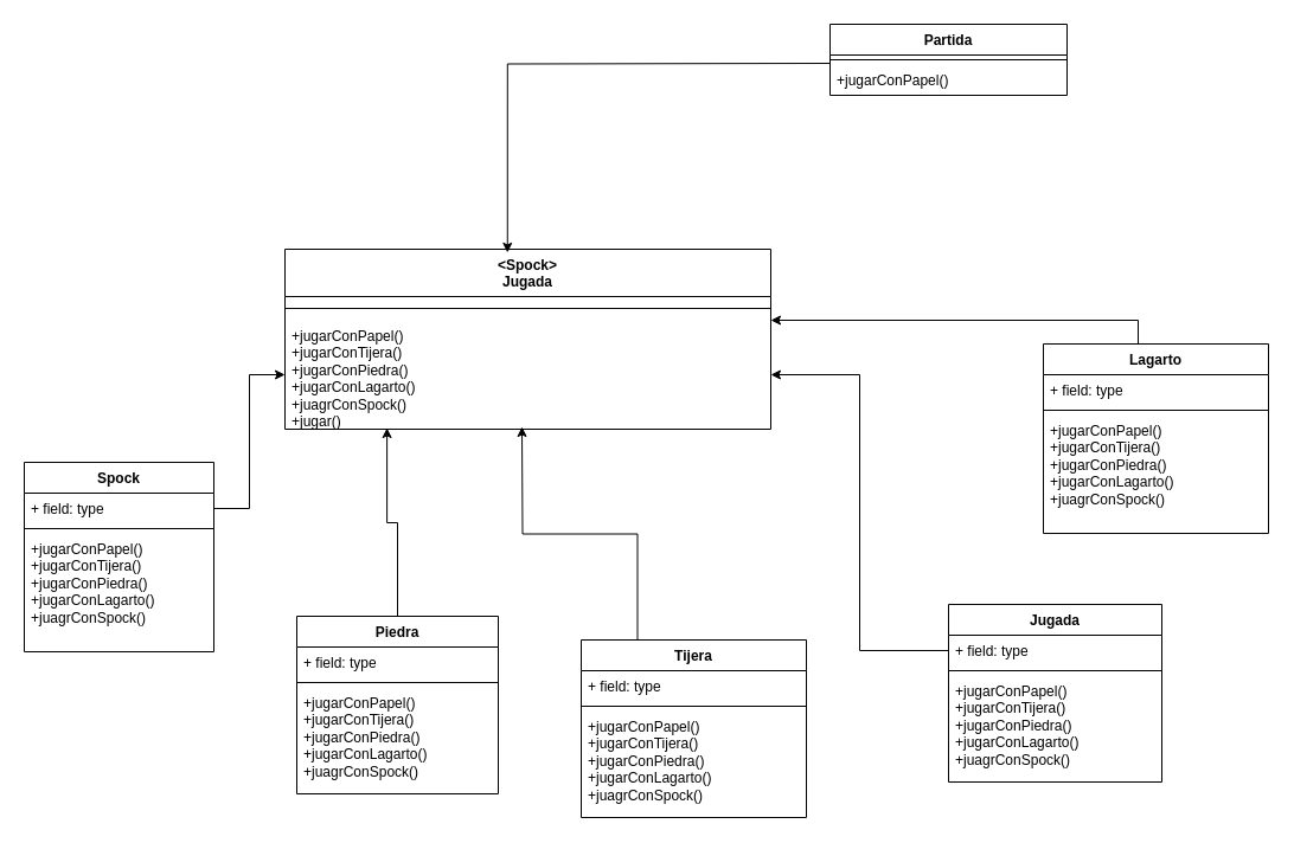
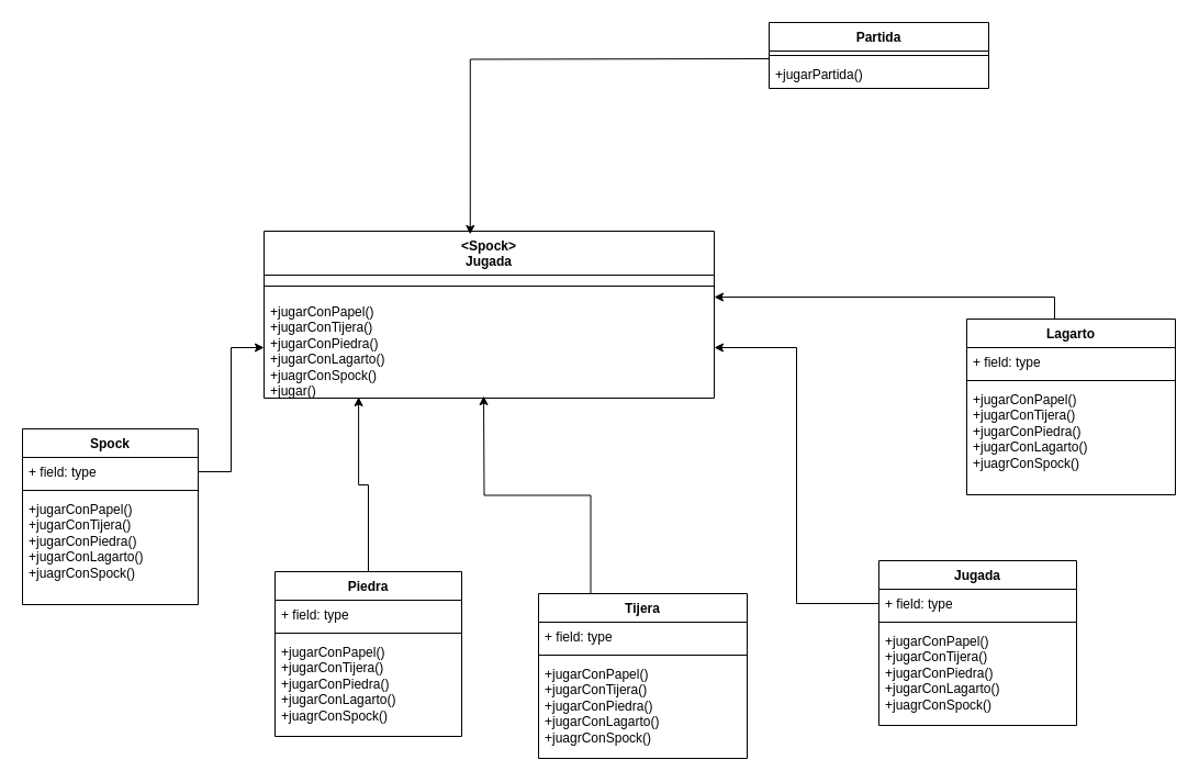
  <mxCell id="0" />
  <mxCell id="1" parent="0" />
  <mxCell id="2" value="Piedra" style="swimlane;fontStyle=1;align=center;verticalAlign=top;childLayout=stackLayout;horizontal=1;startSize=26;horizontalStack=0;resizeParent=1;resizeParentMax=0;resizeLast=0;collapsible=1;marginBottom=0;whiteSpace=wrap;html=1;" vertex="1" parent="1"><mxGeometry x="250" y="520" width="170" height="150" as="geometry" /></mxCell>
  <mxCell id="3" value="+ field: type" style="text;strokeColor=none;fillColor=none;align=left;verticalAlign=top;spacingLeft=4;spacingRight=4;overflow=hidden;rotatable=0;points=[[0,0.5],[1,0.5]];portConstraint=eastwest;whiteSpace=wrap;html=1;" vertex="1" parent="2"><mxGeometry y="26" width="170" height="26" as="geometry" /></mxCell>
  <mxCell id="4" value="" style="line;strokeWidth=1;fillColor=none;align=left;verticalAlign=middle;spacingTop=-1;spacingLeft=3;spacingRight=3;rotatable=0;labelPosition=right;points=[];portConstraint=eastwest;strokeColor=inherit;" vertex="1" parent="2"><mxGeometry y="52" width="170" height="8" as="geometry" /></mxCell>
  <mxCell id="5" value="+jugarConPapel()&lt;br&gt;+jugarConTijera()&lt;br&gt;+jugarConPiedra()&lt;br&gt;+jugarConLagarto()&lt;br&gt;+juagrConSpock()&lt;div&gt;&lt;br&gt;&lt;/div&gt;" style="text;strokeColor=none;fillColor=none;align=left;verticalAlign=top;spacingLeft=4;spacingRight=4;overflow=hidden;rotatable=0;points=[[0,0.5],[1,0.5]];portConstraint=eastwest;whiteSpace=wrap;html=1;" vertex="1" parent="2"><mxGeometry y="60" width="170" height="90" as="geometry" /></mxCell>
  <mxCell id="6" value="&amp;lt;Spock&amp;gt;&lt;br&gt;Jugada" style="swimlane;fontStyle=1;align=center;verticalAlign=top;childLayout=stackLayout;horizontal=1;startSize=40;horizontalStack=0;resizeParent=1;resizeParentMax=0;resizeLast=0;collapsible=1;marginBottom=0;whiteSpace=wrap;html=1;" vertex="1" parent="1"><mxGeometry x="240" y="210" width="410" height="152" as="geometry" /></mxCell>
  <mxCell id="7" value="" style="line;strokeWidth=1;fillColor=none;align=left;verticalAlign=middle;spacingTop=-1;spacingLeft=3;spacingRight=3;rotatable=0;labelPosition=right;points=[];portConstraint=eastwest;strokeColor=inherit;" vertex="1" parent="6"><mxGeometry y="40" width="410" height="20" as="geometry" /></mxCell>
  <mxCell id="8" value="+jugarConPapel()&lt;br&gt;+jugarConTijera()&lt;br&gt;+jugarConPiedra()&lt;br&gt;+jugarConLagarto()&lt;br&gt;+juagrConSpock()&lt;br&gt;&lt;div&gt;+jugar()&lt;/div&gt;" style="text;strokeColor=none;fillColor=none;align=left;verticalAlign=top;spacingLeft=4;spacingRight=4;overflow=hidden;rotatable=0;points=[[0,0.5],[1,0.5]];portConstraint=eastwest;whiteSpace=wrap;html=1;" vertex="1" parent="6"><mxGeometry y="60" width="410" height="92" as="geometry" /></mxCell>
  <mxCell id="9" style="edgeStyle=orthogonalEdgeStyle;rounded=0;orthogonalLoop=1;jettySize=auto;html=1;exitX=0.25;exitY=0;exitDx=0;exitDy=0;" edge="1" parent="1" source="10"><mxGeometry relative="1" as="geometry"><mxPoint x="440" y="360" as="targetPoint" /></mxGeometry></mxCell>
  <mxCell id="10" value="Tijera" style="swimlane;fontStyle=1;align=center;verticalAlign=top;childLayout=stackLayout;horizontal=1;startSize=26;horizontalStack=0;resizeParent=1;resizeParentMax=0;resizeLast=0;collapsible=1;marginBottom=0;whiteSpace=wrap;html=1;" vertex="1" parent="1"><mxGeometry x="490" y="540" width="190" height="150" as="geometry" /></mxCell>
  <mxCell id="11" value="+ field: type" style="text;strokeColor=none;fillColor=none;align=left;verticalAlign=top;spacingLeft=4;spacingRight=4;overflow=hidden;rotatable=0;points=[[0,0.5],[1,0.5]];portConstraint=eastwest;whiteSpace=wrap;html=1;" vertex="1" parent="10"><mxGeometry y="26" width="190" height="26" as="geometry" /></mxCell>
  <mxCell id="12" value="" style="line;strokeWidth=1;fillColor=none;align=left;verticalAlign=middle;spacingTop=-1;spacingLeft=3;spacingRight=3;rotatable=0;labelPosition=right;points=[];portConstraint=eastwest;strokeColor=inherit;" vertex="1" parent="10"><mxGeometry y="52" width="190" height="8" as="geometry" /></mxCell>
  <mxCell id="13" value="+jugarConPapel()&lt;br&gt;+jugarConTijera()&lt;br&gt;+jugarConPiedra()&lt;br&gt;+jugarConLagarto()&lt;br&gt;+juagrConSpock()&lt;div&gt;&lt;br&gt;&lt;/div&gt;" style="text;strokeColor=none;fillColor=none;align=left;verticalAlign=top;spacingLeft=4;spacingRight=4;overflow=hidden;rotatable=0;points=[[0,0.5],[1,0.5]];portConstraint=eastwest;whiteSpace=wrap;html=1;" vertex="1" parent="10"><mxGeometry y="60" width="190" height="90" as="geometry" /></mxCell>
  <mxCell id="14" value="Spock" style="swimlane;fontStyle=1;align=center;verticalAlign=top;childLayout=stackLayout;horizontal=1;startSize=26;horizontalStack=0;resizeParent=1;resizeParentMax=0;resizeLast=0;collapsible=1;marginBottom=0;whiteSpace=wrap;html=1;" vertex="1" parent="1"><mxGeometry x="20" y="390" width="160" height="160" as="geometry" /></mxCell>
  <mxCell id="15" value="+ field: type" style="text;strokeColor=none;fillColor=none;align=left;verticalAlign=top;spacingLeft=4;spacingRight=4;overflow=hidden;rotatable=0;points=[[0,0.5],[1,0.5]];portConstraint=eastwest;whiteSpace=wrap;html=1;" vertex="1" parent="14"><mxGeometry y="26" width="160" height="26" as="geometry" /></mxCell>
  <mxCell id="16" value="" style="line;strokeWidth=1;fillColor=none;align=left;verticalAlign=middle;spacingTop=-1;spacingLeft=3;spacingRight=3;rotatable=0;labelPosition=right;points=[];portConstraint=eastwest;strokeColor=inherit;" vertex="1" parent="14"><mxGeometry y="52" width="160" height="8" as="geometry" /></mxCell>
  <mxCell id="17" value="+jugarConPapel()&lt;br&gt;+jugarConTijera()&lt;br&gt;+jugarConPiedra()&lt;br&gt;+jugarConLagarto()&lt;br&gt;+juagrConSpock()&lt;div&gt;&lt;br&gt;&lt;/div&gt;" style="text;strokeColor=none;fillColor=none;align=left;verticalAlign=top;spacingLeft=4;spacingRight=4;overflow=hidden;rotatable=0;points=[[0,0.5],[1,0.5]];portConstraint=eastwest;whiteSpace=wrap;html=1;" vertex="1" parent="14"><mxGeometry y="60" width="160" height="100" as="geometry" /></mxCell>
  <mxCell id="18" style="edgeStyle=orthogonalEdgeStyle;rounded=0;orthogonalLoop=1;jettySize=auto;html=1;exitX=0.5;exitY=0;exitDx=0;exitDy=0;" edge="1" parent="1" source="19" target="8"><mxGeometry relative="1" as="geometry"><Array as="points"><mxPoint x="960" y="270" /></Array></mxGeometry></mxCell>
  <mxCell id="19" value="Lagarto" style="swimlane;fontStyle=1;align=center;verticalAlign=top;childLayout=stackLayout;horizontal=1;startSize=26;horizontalStack=0;resizeParent=1;resizeParentMax=0;resizeLast=0;collapsible=1;marginBottom=0;whiteSpace=wrap;html=1;" vertex="1" parent="1"><mxGeometry x="880" y="290" width="190" height="160" as="geometry" /></mxCell>
  <mxCell id="20" value="+ field: type" style="text;strokeColor=none;fillColor=none;align=left;verticalAlign=top;spacingLeft=4;spacingRight=4;overflow=hidden;rotatable=0;points=[[0,0.5],[1,0.5]];portConstraint=eastwest;whiteSpace=wrap;html=1;" vertex="1" parent="19"><mxGeometry y="26" width="190" height="26" as="geometry" /></mxCell>
  <mxCell id="21" value="" style="line;strokeWidth=1;fillColor=none;align=left;verticalAlign=middle;spacingTop=-1;spacingLeft=3;spacingRight=3;rotatable=0;labelPosition=right;points=[];portConstraint=eastwest;strokeColor=inherit;" vertex="1" parent="19"><mxGeometry y="52" width="190" height="8" as="geometry" /></mxCell>
  <mxCell id="22" value="+jugarConPapel()&lt;br&gt;+jugarConTijera()&lt;br&gt;+jugarConPiedra()&lt;br&gt;+jugarConLagarto()&lt;br&gt;+juagrConSpock()&lt;div&gt;&lt;br&gt;&lt;/div&gt;" style="text;strokeColor=none;fillColor=none;align=left;verticalAlign=top;spacingLeft=4;spacingRight=4;overflow=hidden;rotatable=0;points=[[0,0.5],[1,0.5]];portConstraint=eastwest;whiteSpace=wrap;html=1;" vertex="1" parent="19"><mxGeometry y="60" width="190" height="100" as="geometry" /></mxCell>
  <mxCell id="23" style="edgeStyle=orthogonalEdgeStyle;rounded=0;orthogonalLoop=1;jettySize=auto;html=1;exitX=1;exitY=0.5;exitDx=0;exitDy=0;" edge="1" parent="1" source="15" target="8"><mxGeometry relative="1" as="geometry" /></mxCell>
  <mxCell id="24" style="edgeStyle=orthogonalEdgeStyle;rounded=0;orthogonalLoop=1;jettySize=auto;html=1;exitX=0.5;exitY=0;exitDx=0;exitDy=0;entryX=0.21;entryY=0.989;entryDx=0;entryDy=0;entryPerimeter=0;" edge="1" parent="1" source="2" target="8"><mxGeometry relative="1" as="geometry" /></mxCell>
  <mxCell id="25" value="Jugada" style="swimlane;fontStyle=1;align=center;verticalAlign=top;childLayout=stackLayout;horizontal=1;startSize=26;horizontalStack=0;resizeParent=1;resizeParentMax=0;resizeLast=0;collapsible=1;marginBottom=0;whiteSpace=wrap;html=1;" vertex="1" parent="1"><mxGeometry x="800" y="510" width="180" height="150" as="geometry" /></mxCell>
  <mxCell id="26" value="+ field: type" style="text;strokeColor=none;fillColor=none;align=left;verticalAlign=top;spacingLeft=4;spacingRight=4;overflow=hidden;rotatable=0;points=[[0,0.5],[1,0.5]];portConstraint=eastwest;whiteSpace=wrap;html=1;" vertex="1" parent="25"><mxGeometry y="26" width="180" height="26" as="geometry" /></mxCell>
  <mxCell id="27" value="" style="line;strokeWidth=1;fillColor=none;align=left;verticalAlign=middle;spacingTop=-1;spacingLeft=3;spacingRight=3;rotatable=0;labelPosition=right;points=[];portConstraint=eastwest;strokeColor=inherit;" vertex="1" parent="25"><mxGeometry y="52" width="180" height="8" as="geometry" /></mxCell>
  <mxCell id="28" value="+jugarConPapel()&lt;br&gt;+jugarConTijera()&lt;br&gt;+jugarConPiedra()&lt;br&gt;+jugarConLagarto()&lt;br&gt;+juagrConSpock()&lt;div&gt;&lt;br&gt;&lt;/div&gt;" style="text;strokeColor=none;fillColor=none;align=left;verticalAlign=top;spacingLeft=4;spacingRight=4;overflow=hidden;rotatable=0;points=[[0,0.5],[1,0.5]];portConstraint=eastwest;whiteSpace=wrap;html=1;" vertex="1" parent="25"><mxGeometry y="60" width="180" height="90" as="geometry" /></mxCell>
  <mxCell id="29" style="edgeStyle=orthogonalEdgeStyle;rounded=0;orthogonalLoop=1;jettySize=auto;html=1;exitX=0;exitY=0.5;exitDx=0;exitDy=0;" edge="1" parent="1" source="26" target="8"><mxGeometry relative="1" as="geometry" /></mxCell>
  <mxCell id="30" value="Partida" style="swimlane;fontStyle=1;align=center;verticalAlign=top;childLayout=stackLayout;horizontal=1;startSize=26;horizontalStack=0;resizeParent=1;resizeParentMax=0;resizeLast=0;collapsible=1;marginBottom=0;whiteSpace=wrap;html=1;" vertex="1" parent="1"><mxGeometry x="700" y="20" width="200" height="60" as="geometry" /></mxCell>
  <mxCell id="31" value="" style="line;strokeWidth=1;fillColor=none;align=left;verticalAlign=middle;spacingTop=-1;spacingLeft=3;spacingRight=3;rotatable=0;labelPosition=right;points=[];portConstraint=eastwest;strokeColor=inherit;" vertex="1" parent="30"><mxGeometry y="26" width="200" height="8" as="geometry" /></mxCell>
- <mxCell id="32" value="+jugarConPapel()" style="text;strokeColor=none;fillColor=none;align=left;verticalAlign=top;spacingLeft=4;spacingRight=4;overflow=hidden;rotatable=0;points=[[0,0.5],[1,0.5]];portConstraint=eastwest;whiteSpace=wrap;html=1;" vertex="1" parent="30"><mxGeometry y="34" width="200" height="26" as="geometry" /></mxCell>
+ <mxCell id="32" value="+jugarPartida()" style="text;strokeColor=none;fillColor=none;align=left;verticalAlign=top;spacingLeft=4;spacingRight=4;overflow=hidden;rotatable=0;points=[[0,0.5],[1,0.5]];portConstraint=eastwest;whiteSpace=wrap;html=1;" vertex="1" parent="30"><mxGeometry y="34" width="200" height="26" as="geometry" /></mxCell>
  <mxCell id="33" style="edgeStyle=orthogonalEdgeStyle;rounded=0;orthogonalLoop=1;jettySize=auto;html=1;exitX=0;exitY=0.5;exitDx=0;exitDy=0;entryX=0.458;entryY=0.019;entryDx=0;entryDy=0;entryPerimeter=0;" edge="1" parent="1" target="6"><mxGeometry relative="1" as="geometry"><mxPoint x="700" y="53" as="sourcePoint" /></mxGeometry></mxCell>
